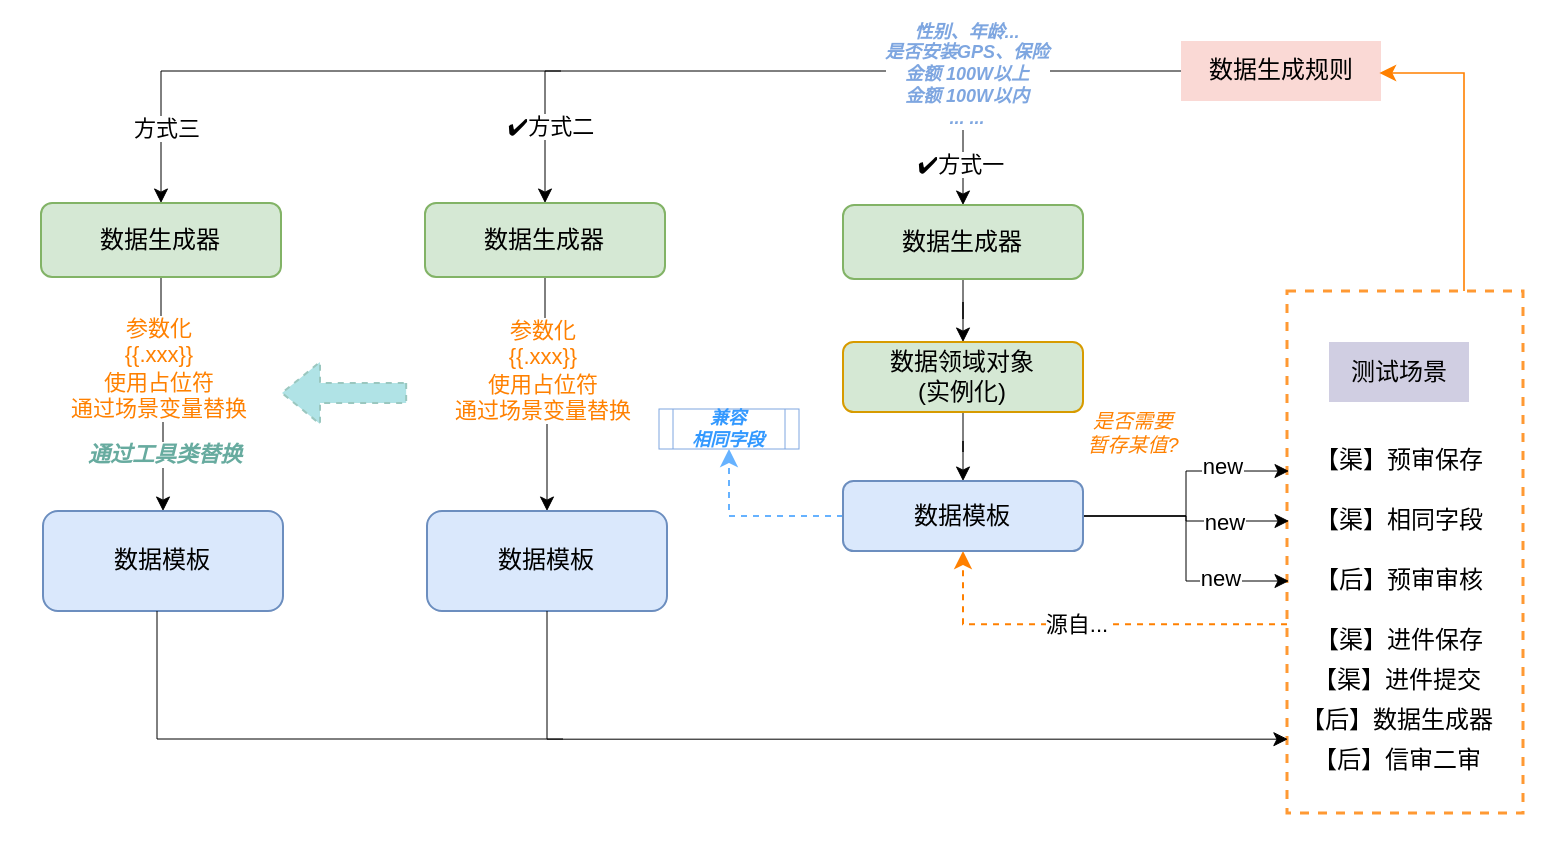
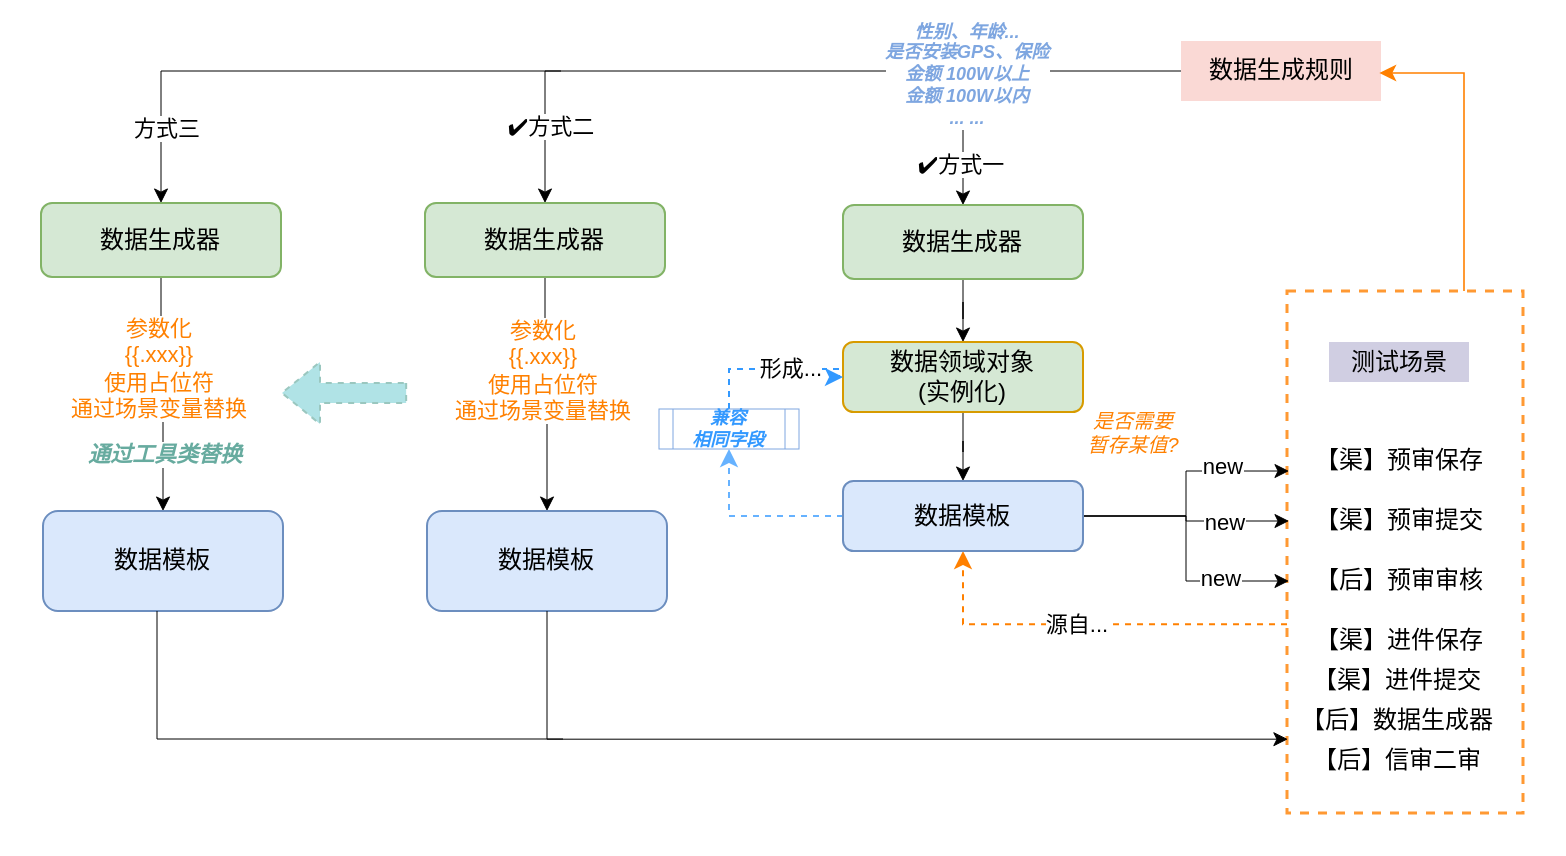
  <mxCell id="0" />
  <mxCell id="1" parent="0" />
  <mxCell id="2" style="edgeStyle=orthogonalEdgeStyle;rounded=0;orthogonalLoop=1;jettySize=auto;html=1;exitX=0.5;exitY=1;exitDx=0;exitDy=0;entryX=0.5;entryY=0;entryDx=0;entryDy=0;strokeWidth=0.5;" edge="1" parent="1" source="47" target="48"><mxGeometry relative="1" as="geometry" /></mxCell>
  <mxCell id="3" value="通过工具类替换" style="edgeLabel;html=1;align=center;verticalAlign=middle;resizable=0;points=[];fontColor=#67AB9F;fontStyle=3" vertex="1" connectable="0" parent="2"><mxGeometry x="0.503" relative="1" as="geometry"><mxPoint as="offset" /></mxGeometry></mxCell>
  <mxCell id="4" value="" style="endArrow=classic;html=1;rounded=0;entryX=0.5;entryY=0;entryDx=0;entryDy=0;strokeWidth=0.5;" edge="1" parent="1" target="40"><mxGeometry width="50" height="50" relative="1" as="geometry"><mxPoint x="480" y="35" as="sourcePoint" /><mxPoint x="280" y="35" as="targetPoint" /><Array as="points"><mxPoint x="272" y="35" /></Array></mxGeometry></mxCell>
  <mxCell id="5" value="✔️方式二" style="edgeLabel;html=1;align=center;verticalAlign=middle;resizable=0;points=[];" vertex="1" connectable="0" parent="4"><mxGeometry x="0.714" y="2" relative="1" as="geometry"><mxPoint as="offset" /></mxGeometry></mxCell>
  <mxCell id="6" style="edgeStyle=orthogonalEdgeStyle;rounded=0;orthogonalLoop=1;jettySize=auto;html=1;exitX=-0.009;exitY=0.221;exitDx=0;exitDy=0;entryX=0.5;entryY=1;entryDx=0;entryDy=0;dashed=1;strokeColor=#FF8000;exitPerimeter=0;" edge="1" parent="1" source="35" target="24"><mxGeometry relative="1" as="geometry" /></mxCell>
  <mxCell id="7" value="源自..." style="edgeLabel;html=1;align=center;verticalAlign=middle;resizable=0;points=[];" vertex="1" connectable="0" parent="6"><mxGeometry x="0.071" relative="1" as="geometry"><mxPoint as="offset" /></mxGeometry></mxCell>
  <mxCell id="8" value="" style="rounded=0;whiteSpace=wrap;html=1;fillColor=none;dashed=1;strokeColor=#FF9933;align=left;strokeWidth=1.5;" vertex="1" parent="1"><mxGeometry x="643" y="145" width="118" height="261" as="geometry" /></mxCell>
  <mxCell id="9" style="edgeStyle=orthogonalEdgeStyle;rounded=0;orthogonalLoop=1;jettySize=auto;html=1;exitX=1;exitY=0.5;exitDx=0;exitDy=0;strokeWidth=0.5;" edge="1" parent="1" source="24" target="14"><mxGeometry relative="1" as="geometry"><mxPoint x="550" y="160" as="targetPoint" /></mxGeometry></mxCell>
  <mxCell id="10" value="new" style="edgeLabel;html=1;align=center;verticalAlign=middle;resizable=0;points=[];" vertex="1" connectable="0" parent="9"><mxGeometry x="0.381" relative="1" as="geometry"><mxPoint as="offset" /></mxGeometry></mxCell>
  <mxCell id="11" style="edgeStyle=orthogonalEdgeStyle;rounded=0;orthogonalLoop=1;jettySize=auto;html=1;exitX=1;exitY=0.5;exitDx=0;exitDy=0;strokeWidth=0.5;" edge="1" parent="1" source="24" target="15"><mxGeometry relative="1" as="geometry"><mxPoint x="540" y="235" as="sourcePoint" /></mxGeometry></mxCell>
  <mxCell id="12" value="new" style="edgeLabel;html=1;align=center;verticalAlign=middle;resizable=0;points=[];" vertex="1" connectable="0" parent="11"><mxGeometry x="0.487" y="2" relative="1" as="geometry"><mxPoint as="offset" /></mxGeometry></mxCell>
  <mxCell id="13" value="【渠】预审保存" style="text;html=1;align=center;verticalAlign=middle;resizable=0;points=[];autosize=1;strokeColor=none;fillColor=none;" vertex="1" parent="1"><mxGeometry x="644" y="215" width="110" height="30" as="geometry" /></mxCell>
- <mxCell id="14" value="【渠】相同字段" style="text;html=1;align=center;verticalAlign=middle;resizable=0;points=[];autosize=1;strokeColor=none;fillColor=none;" vertex="1" parent="1"><mxGeometry x="644" y="245" width="110" height="30" as="geometry" /></mxCell>
+ <mxCell id="14" value="【渠】预审提交" style="text;html=1;align=center;verticalAlign=middle;resizable=0;points=[];autosize=1;strokeColor=none;fillColor=none;" vertex="1" parent="1"><mxGeometry x="644" y="245" width="110" height="30" as="geometry" /></mxCell>
  <mxCell id="15" value="【后】预审审核" style="text;html=1;align=center;verticalAlign=middle;resizable=0;points=[];autosize=1;strokeColor=none;fillColor=none;" vertex="1" parent="1"><mxGeometry x="644" y="275" width="110" height="30" as="geometry" /></mxCell>
  <mxCell id="16" style="edgeStyle=orthogonalEdgeStyle;rounded=0;orthogonalLoop=1;jettySize=auto;html=1;exitX=1;exitY=0.5;exitDx=0;exitDy=0;entryX=0;entryY=0.667;entryDx=0;entryDy=0;entryPerimeter=0;strokeWidth=0.5;" edge="1" parent="1" source="24" target="13"><mxGeometry relative="1" as="geometry" /></mxCell>
  <mxCell id="17" value="new" style="edgeLabel;html=1;align=center;verticalAlign=middle;resizable=0;points=[];" vertex="1" connectable="0" parent="16"><mxGeometry x="0.467" y="3" relative="1" as="geometry"><mxPoint as="offset" /></mxGeometry></mxCell>
- <mxCell id="18" value="测试场景" style="text;html=1;align=center;verticalAlign=middle;resizable=0;points=[];autosize=1;fillColor=#d0cee2;strokeColor=none;" vertex="1" parent="1"><mxGeometry x="664" y="170.5" width="70" height="30" as="geometry" /></mxCell>
+ <mxCell id="18" value="测试场景" style="text;html=1;align=center;verticalAlign=middle;resizable=0;points=[];autosize=1;fillColor=#d0cee2;strokeColor=none;" vertex="1" parent="1"><mxGeometry x="664" y="170.5" width="70" height="20" as="geometry" /></mxCell>
  <mxCell id="19" style="edgeStyle=orthogonalEdgeStyle;rounded=0;orthogonalLoop=1;jettySize=auto;html=1;strokeWidth=0.5;" edge="1" parent="1" source="20" target="24"><mxGeometry relative="1" as="geometry" /></mxCell>
  <mxCell id="20" value="数据领域对象&lt;br&gt;(实例化)" style="rounded=1;whiteSpace=wrap;html=1;fillColor=#d5e8d4;strokeColor=#d79b00;" vertex="1" parent="1"><mxGeometry x="421" y="170.5" width="120" height="35" as="geometry" /></mxCell>
  <mxCell id="21" style="edgeStyle=orthogonalEdgeStyle;rounded=0;orthogonalLoop=1;jettySize=auto;html=1;entryX=0.5;entryY=0;entryDx=0;entryDy=0;strokeWidth=0.5;" edge="1" parent="1" source="22" target="20"><mxGeometry relative="1" as="geometry" /></mxCell>
  <mxCell id="22" value="数据生成器" style="rounded=1;whiteSpace=wrap;html=1;fillColor=#d5e8d4;strokeColor=#82b366;" vertex="1" parent="1"><mxGeometry x="421" y="102" width="120" height="37" as="geometry" /></mxCell>
  <mxCell id="23" style="edgeStyle=orthogonalEdgeStyle;rounded=0;orthogonalLoop=1;jettySize=auto;html=1;exitX=0;exitY=0.5;exitDx=0;exitDy=0;entryX=0.5;entryY=1;entryDx=0;entryDy=0;dashed=1;strokeColor=#66B2FF;" edge="1" parent="1" source="24" target="27"><mxGeometry relative="1" as="geometry" /></mxCell>
  <mxCell id="24" value="数据模板" style="rounded=1;whiteSpace=wrap;html=1;fillColor=#dae8fc;strokeColor=#6c8ebf;" vertex="1" parent="1"><mxGeometry x="421" y="240" width="120" height="35" as="geometry" /></mxCell>
+ <mxCell id="25" style="edgeStyle=orthogonalEdgeStyle;rounded=0;orthogonalLoop=1;jettySize=auto;html=1;exitX=0.5;exitY=0;exitDx=0;exitDy=0;entryX=0;entryY=0.5;entryDx=0;entryDy=0;dashed=1;strokeColor=#3399FF;" edge="1" parent="1" source="27" target="20"><mxGeometry relative="1" as="geometry" /></mxCell>
+ <mxCell id="26" value="形成..." style="edgeLabel;html=1;align=center;verticalAlign=middle;resizable=0;points=[];" vertex="1" connectable="0" parent="25"><mxGeometry x="0.226" y="1" relative="1" as="geometry"><mxPoint as="offset" /></mxGeometry></mxCell>
  <mxCell id="27" value="兼容&lt;br&gt;相同字段" style="shape=process;whiteSpace=wrap;html=1;backgroundOutline=1;strokeWidth=0.5;fontSize=9;fontStyle=3;fillColor=none;strokeColor=#7EA6E0;fontColor=#3399FF;" vertex="1" parent="1"><mxGeometry x="329" y="204" width="70" height="20" as="geometry" /></mxCell>
  <mxCell id="28" value="是否需要&lt;br&gt;暂存某值?" style="text;html=1;align=center;verticalAlign=middle;resizable=0;points=[];autosize=1;strokeColor=none;fillColor=none;fontStyle=2;fontSize=10;fontColor=#FF8000;" vertex="1" parent="1"><mxGeometry x="531" y="196" width="70" height="40" as="geometry" /></mxCell>
  <mxCell id="29" value="" style="edgeStyle=orthogonalEdgeStyle;rounded=0;orthogonalLoop=1;jettySize=auto;html=1;strokeWidth=0.5;" edge="1" parent="1" source="32" target="22"><mxGeometry relative="1" as="geometry" /></mxCell>
  <mxCell id="30" value="性别、年龄...&lt;br&gt;是否安装GPS、保险&lt;br&gt;金额 100W以上&lt;br&gt;金额 100W以内&lt;br&gt;... ..." style="edgeLabel;html=1;align=center;verticalAlign=middle;resizable=0;points=[];fontStyle=3;fontSize=9;fontColor=#7EA6E0;" vertex="1" connectable="0" parent="29"><mxGeometry x="0.252" y="1" relative="1" as="geometry"><mxPoint as="offset" /></mxGeometry></mxCell>
  <mxCell id="31" value="✔️方式一" style="edgeLabel;html=1;align=center;verticalAlign=middle;resizable=0;points=[];" vertex="1" connectable="0" parent="29"><mxGeometry x="0.764" y="-2" relative="1" as="geometry"><mxPoint as="offset" /></mxGeometry></mxCell>
  <mxCell id="32" value="数据生成规则" style="text;html=1;align=center;verticalAlign=middle;resizable=0;points=[];autosize=1;fillColor=#fad9d5;strokeColor=none;" vertex="1" parent="1"><mxGeometry x="590" y="20" width="100" height="30" as="geometry" /></mxCell>
  <mxCell id="33" style="edgeStyle=orthogonalEdgeStyle;rounded=0;orthogonalLoop=1;jettySize=auto;html=1;exitX=0.75;exitY=0;exitDx=0;exitDy=0;entryX=0.992;entryY=0.533;entryDx=0;entryDy=0;entryPerimeter=0;strokeColor=#FF8000;strokeWidth=0.8;" edge="1" parent="1" source="8" target="32"><mxGeometry relative="1" as="geometry" /></mxCell>
  <mxCell id="34" value="【后】数据生成器" style="text;html=1;align=center;verticalAlign=middle;resizable=0;points=[];autosize=1;strokeColor=none;fillColor=none;" vertex="1" parent="1"><mxGeometry x="643" y="345" width="110" height="30" as="geometry" /></mxCell>
  <mxCell id="35" value="【渠】进件保存" style="text;html=1;align=center;verticalAlign=middle;resizable=0;points=[];autosize=1;strokeColor=none;fillColor=none;" vertex="1" parent="1"><mxGeometry x="644" y="305" width="110" height="30" as="geometry" /></mxCell>
  <mxCell id="36" value="【渠】进件提交" style="text;html=1;align=center;verticalAlign=middle;resizable=0;points=[];autosize=1;strokeColor=none;fillColor=none;" vertex="1" parent="1"><mxGeometry x="643" y="325" width="110" height="30" as="geometry" /></mxCell>
  <mxCell id="37" value="【后】信审二审" style="text;html=1;align=center;verticalAlign=middle;resizable=0;points=[];autosize=1;strokeColor=none;fillColor=none;" vertex="1" parent="1"><mxGeometry x="643" y="365" width="110" height="30" as="geometry" /></mxCell>
  <mxCell id="38" style="edgeStyle=orthogonalEdgeStyle;rounded=0;orthogonalLoop=1;jettySize=auto;html=1;exitX=0.5;exitY=1;exitDx=0;exitDy=0;entryX=0.5;entryY=0;entryDx=0;entryDy=0;strokeWidth=0.5;" edge="1" parent="1" source="40" target="41"><mxGeometry relative="1" as="geometry" /></mxCell>
  <mxCell id="39" value="参数化&lt;br&gt;{{.xxx}}&lt;br&gt;使用占位符&lt;br&gt;通过场景变量替换" style="edgeLabel;html=1;align=center;verticalAlign=middle;resizable=0;points=[];fontColor=#FF8000;" vertex="1" connectable="0" parent="38"><mxGeometry x="-0.228" y="-2" relative="1" as="geometry"><mxPoint as="offset" /></mxGeometry></mxCell>
  <mxCell id="40" value="数据生成器" style="rounded=1;whiteSpace=wrap;html=1;fillColor=#d5e8d4;strokeColor=#82b366;" vertex="1" parent="1"><mxGeometry x="212" y="101" width="120" height="37" as="geometry" /></mxCell>
  <mxCell id="41" value="数据模板" style="rounded=1;whiteSpace=wrap;html=1;fillColor=#dae8fc;strokeColor=#6c8ebf;" vertex="1" parent="1"><mxGeometry x="213" y="255" width="120" height="50" as="geometry" /></mxCell>
  <mxCell id="42" style="edgeStyle=orthogonalEdgeStyle;rounded=0;orthogonalLoop=1;jettySize=auto;html=1;entryX=0.004;entryY=0.803;entryDx=0;entryDy=0;entryPerimeter=0;exitX=0.5;exitY=1;exitDx=0;exitDy=0;strokeWidth=0.5;" edge="1" parent="1" source="41" target="34"><mxGeometry relative="1" as="geometry" /></mxCell>
  <mxCell id="43" value="" style="shape=flexArrow;endArrow=classic;html=1;rounded=0;dashed=1;fillColor=#b0e3e6;strokeColor=#9AC7BF;" edge="1" parent="1"><mxGeometry width="50" height="50" relative="1" as="geometry"><mxPoint x="203.08" y="196" as="sourcePoint" /><mxPoint x="140.003" y="196" as="targetPoint" /></mxGeometry></mxCell>
  <mxCell id="44" value="" style="endArrow=classic;html=1;rounded=0;entryX=0.5;entryY=0;entryDx=0;entryDy=0;strokeWidth=0.5;" edge="1" parent="1" target="47"><mxGeometry width="50" height="50" relative="1" as="geometry"><mxPoint x="280" y="35" as="sourcePoint" /><mxPoint x="80" y="35" as="targetPoint" /><Array as="points"><mxPoint x="80" y="35" /></Array></mxGeometry></mxCell>
  <mxCell id="45" value="方式三" style="edgeLabel;html=1;align=center;verticalAlign=middle;resizable=0;points=[];" vertex="1" connectable="0" parent="44"><mxGeometry x="0.714" y="2" relative="1" as="geometry"><mxPoint as="offset" /></mxGeometry></mxCell>
  <mxCell id="46" value="参数化&lt;br&gt;{{.xxx}}&lt;br&gt;使用占位符&lt;br&gt;通过场景变量替换" style="edgeLabel;html=1;align=center;verticalAlign=middle;resizable=0;points=[];fontColor=#FF8000;" vertex="1" connectable="0" parent="1"><mxGeometry x="78" y="183.385" as="geometry" /></mxCell>
  <mxCell id="47" value="数据生成器" style="rounded=1;whiteSpace=wrap;html=1;fillColor=#d5e8d4;strokeColor=#82b366;" vertex="1" parent="1"><mxGeometry x="20" y="101" width="120" height="37" as="geometry" /></mxCell>
  <mxCell id="48" value="数据模板" style="rounded=1;whiteSpace=wrap;html=1;fillColor=#dae8fc;strokeColor=#6c8ebf;" vertex="1" parent="1"><mxGeometry x="21" y="255" width="120" height="50" as="geometry" /></mxCell>
  <mxCell id="49" value="" style="endArrow=none;html=1;rounded=0;entryX=0.5;entryY=1;entryDx=0;entryDy=0;strokeWidth=0.5;" edge="1" parent="1"><mxGeometry width="50" height="50" relative="1" as="geometry"><mxPoint x="281" y="369" as="sourcePoint" /><mxPoint x="78" y="305" as="targetPoint" /><Array as="points"><mxPoint x="78" y="369" /></Array></mxGeometry></mxCell>
